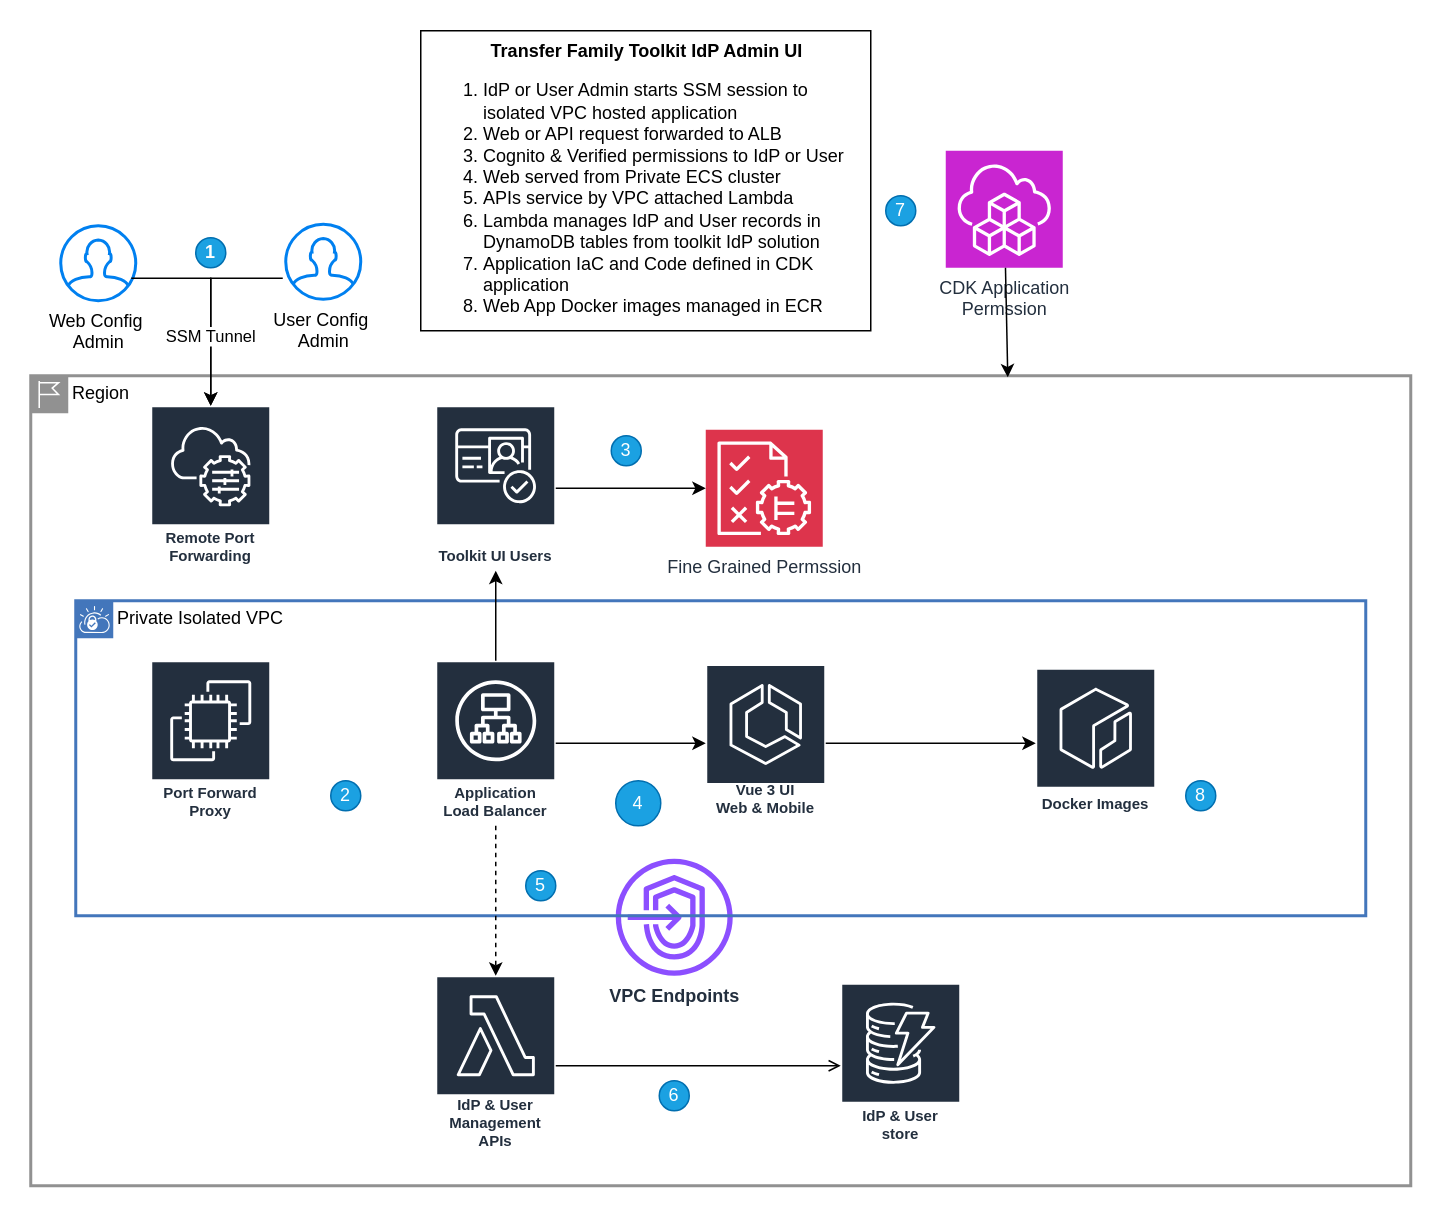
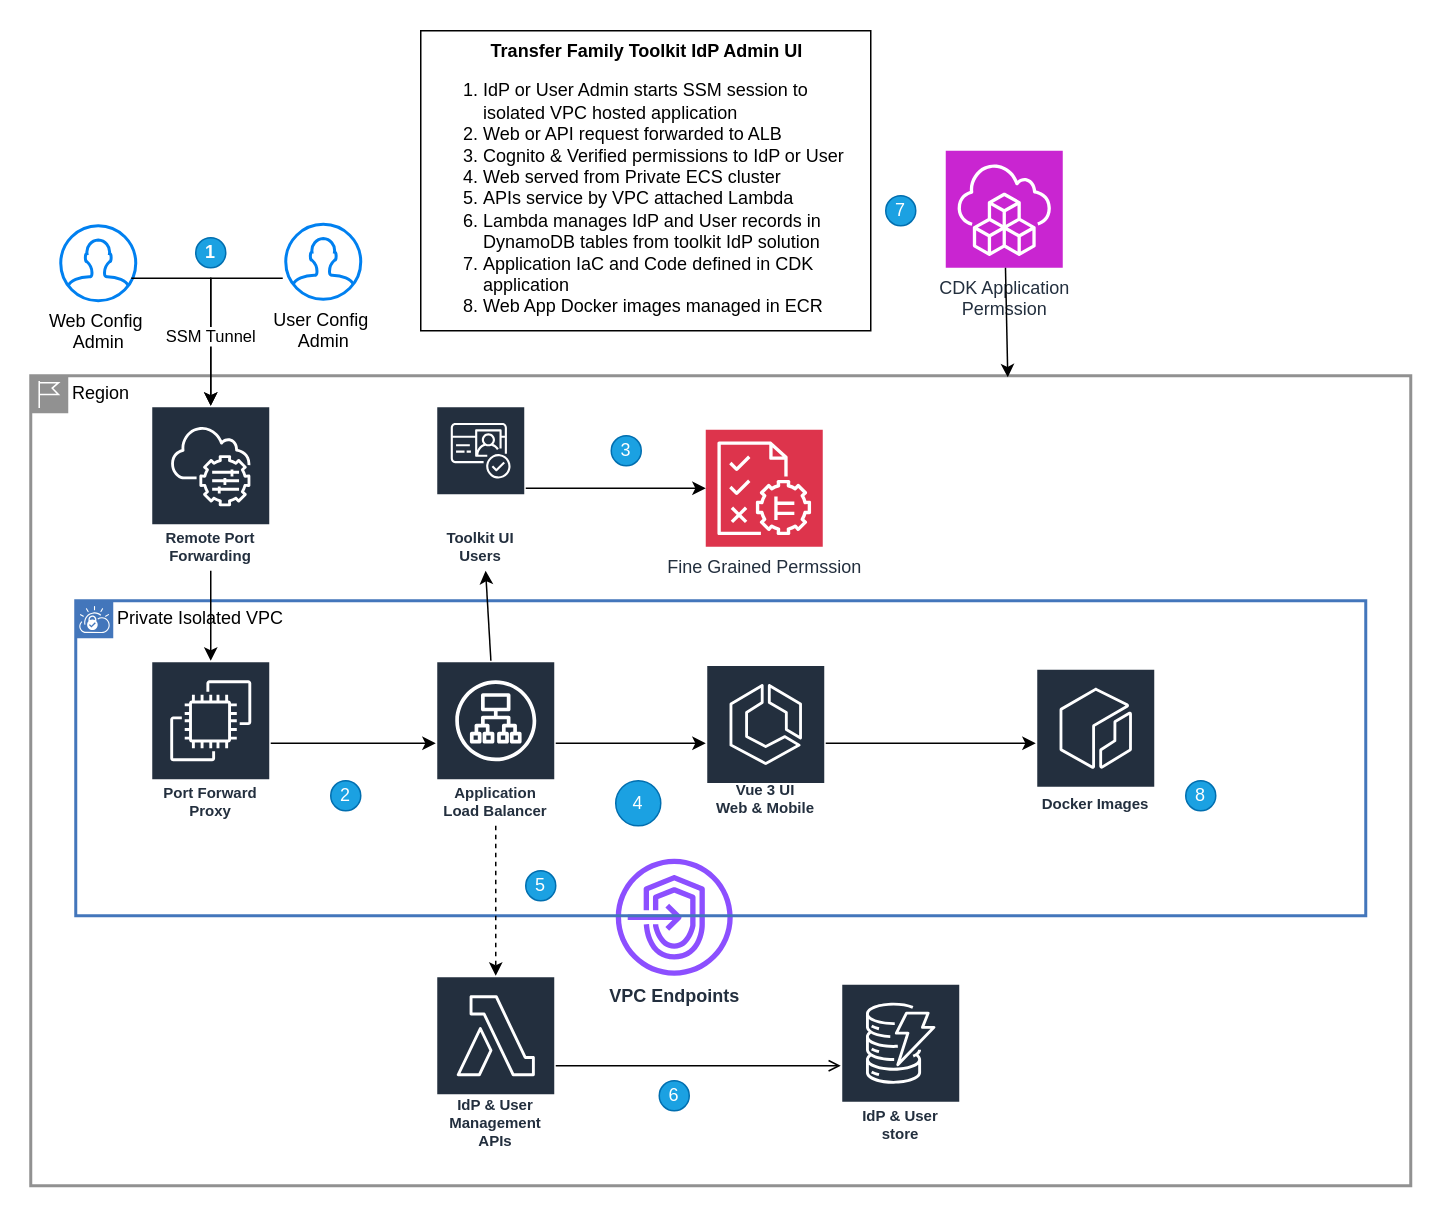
  <mxCell id="0" />
  <mxCell id="1" parent="0" />
  <mxCell id="2" value="Region" style="shape=mxgraph.ibm.box;prType=region;fontStyle=0;verticalAlign=top;align=left;spacingLeft=32;spacingTop=4;fillColor=none;rounded=0;whiteSpace=wrap;html=1;strokeColor=#919191;strokeWidth=2;dashed=0;container=1;spacing=-4;collapsible=0;expand=0;recursiveResize=0;" parent="1" vertex="1"><mxGeometry x="20" y="250" width="920" height="540" as="geometry" /></mxCell>
  <mxCell id="3" value="IdP &amp;amp; User Management APIs" style="sketch=0;outlineConnect=0;fontColor=#232F3E;gradientColor=none;strokeColor=#ffffff;fillColor=#232F3E;dashed=0;verticalLabelPosition=middle;verticalAlign=bottom;align=center;html=1;whiteSpace=wrap;fontSize=10;fontStyle=1;spacing=3;shape=mxgraph.aws4.productIcon;prIcon=mxgraph.aws4.lambda;" parent="2" vertex="1"><mxGeometry x="270" y="400" width="80" height="120" as="geometry" /></mxCell>
  <mxCell id="4" value="IdP &amp;amp; User store" style="sketch=0;outlineConnect=0;fontColor=#232F3E;gradientColor=none;strokeColor=#ffffff;fillColor=#232F3E;dashed=0;verticalLabelPosition=middle;verticalAlign=bottom;align=center;html=1;whiteSpace=wrap;fontSize=10;fontStyle=1;spacing=3;shape=mxgraph.aws4.productIcon;prIcon=mxgraph.aws4.dynamodb;" parent="2" vertex="1"><mxGeometry x="540" y="405" width="80" height="110" as="geometry" /></mxCell>
  <mxCell id="5" value="" style="endArrow=open;html=1;rounded=0;" parent="2" source="3" target="4" edge="1"><mxGeometry width="50" height="50" relative="1" as="geometry"><mxPoint x="650" y="300" as="sourcePoint" /><mxPoint x="700" y="250" as="targetPoint" /></mxGeometry></mxCell>
  <mxCell id="6" value="Remote Port Forwarding" style="sketch=0;outlineConnect=0;fontColor=#232F3E;gradientColor=none;strokeColor=#ffffff;fillColor=#232F3E;dashed=0;verticalLabelPosition=middle;verticalAlign=bottom;align=center;html=1;whiteSpace=wrap;fontSize=10;fontStyle=1;spacing=3;shape=mxgraph.aws4.productIcon;prIcon=mxgraph.aws4.systems_manager;" parent="2" vertex="1"><mxGeometry x="80" y="20" width="80" height="110" as="geometry" /></mxCell>
- <mxCell id="7" value="Toolkit UI Users" style="sketch=0;outlineConnect=0;fontColor=#232F3E;gradientColor=none;strokeColor=#ffffff;fillColor=#232F3E;dashed=0;verticalLabelPosition=middle;verticalAlign=bottom;align=center;html=1;whiteSpace=wrap;fontSize=10;fontStyle=1;spacing=3;shape=mxgraph.aws4.productIcon;prIcon=mxgraph.aws4.cognito;" parent="2" vertex="1"><mxGeometry x="270" y="20" width="80" height="110" as="geometry" /></mxCell>
+ <mxCell id="7" value="Toolkit UI Users" style="sketch=0;outlineConnect=0;fontColor=#232F3E;gradientColor=none;strokeColor=#ffffff;fillColor=#232F3E;dashed=0;verticalLabelPosition=middle;verticalAlign=bottom;align=center;html=1;whiteSpace=wrap;fontSize=10;fontStyle=1;spacing=3;shape=mxgraph.aws4.productIcon;prIcon=mxgraph.aws4.cognito;" parent="2" vertex="1"><mxGeometry x="270" y="20" width="60" height="110" as="geometry" /></mxCell>
  <mxCell id="8" value="Fine Grained Permssion" style="sketch=0;points=[[0,0,0],[0.25,0,0],[0.5,0,0],[0.75,0,0],[1,0,0],[0,1,0],[0.25,1,0],[0.5,1,0],[0.75,1,0],[1,1,0],[0,0.25,0],[0,0.5,0],[0,0.75,0],[1,0.25,0],[1,0.5,0],[1,0.75,0]];outlineConnect=0;fontColor=#232F3E;fillColor=#DD344C;strokeColor=#ffffff;dashed=0;verticalLabelPosition=bottom;verticalAlign=top;align=center;html=1;fontSize=12;fontStyle=0;aspect=fixed;shape=mxgraph.aws4.resourceIcon;resIcon=mxgraph.aws4.verified_permissions;" parent="2" vertex="1"><mxGeometry x="450" y="36" width="78" height="78" as="geometry" /></mxCell>
  <mxCell id="9" value="" style="endArrow=classic;html=1;rounded=0;" parent="2" source="7" target="8" edge="1"><mxGeometry width="50" height="50" relative="1" as="geometry"><mxPoint x="650" y="350" as="sourcePoint" /><mxPoint x="700" y="300" as="targetPoint" /></mxGeometry></mxCell>
  <mxCell id="10" value="6" style="ellipse;whiteSpace=wrap;html=1;aspect=fixed;fillColor=#1ba1e2;fontColor=#ffffff;strokeColor=#006EAF;" parent="2" vertex="1"><mxGeometry x="419" y="470" width="20" height="20" as="geometry" /></mxCell>
  <mxCell id="11" value="&lt;b&gt;VPC Endpoints&lt;/b&gt;" style="sketch=0;outlineConnect=0;fontColor=#232F3E;gradientColor=none;fillColor=#8C4FFF;strokeColor=none;dashed=0;verticalLabelPosition=bottom;verticalAlign=top;align=center;html=1;fontSize=12;fontStyle=0;aspect=fixed;pointerEvents=1;shape=mxgraph.aws4.endpoints;" parent="2" vertex="1"><mxGeometry x="390" y="322" width="78" height="78" as="geometry" /></mxCell>
  <mxCell id="12" value="3" style="ellipse;whiteSpace=wrap;html=1;aspect=fixed;fillColor=#1ba1e2;fontColor=#ffffff;strokeColor=#006EAF;" parent="2" vertex="1"><mxGeometry x="387" y="40" width="20" height="20" as="geometry" /></mxCell>
  <mxCell id="13" value="Private Isolated VPC" style="shape=mxgraph.ibm.box;prType=vpc;fontStyle=0;verticalAlign=top;align=left;spacingLeft=32;spacingTop=4;fillColor=none;rounded=0;whiteSpace=wrap;html=1;strokeColor=#4376BB;strokeWidth=2;dashed=0;container=1;spacing=-4;collapsible=0;expand=0;recursiveResize=0;" parent="1" vertex="1"><mxGeometry x="50" y="400" width="860" height="210" as="geometry" /></mxCell>
  <mxCell id="14" value="Port Forward Proxy" style="sketch=0;outlineConnect=0;fontColor=#232F3E;gradientColor=none;strokeColor=#ffffff;fillColor=#232F3E;dashed=0;verticalLabelPosition=middle;verticalAlign=bottom;align=center;html=1;whiteSpace=wrap;fontSize=10;fontStyle=1;spacing=3;shape=mxgraph.aws4.productIcon;prIcon=mxgraph.aws4.ec2;" parent="13" vertex="1"><mxGeometry x="50" y="40" width="80" height="110" as="geometry" /></mxCell>
  <mxCell id="15" value="Vue 3 UI&lt;br&gt;Web &amp;amp; Mobile" style="sketch=0;outlineConnect=0;fontColor=#232F3E;gradientColor=none;strokeColor=#ffffff;fillColor=#232F3E;dashed=0;verticalLabelPosition=middle;verticalAlign=bottom;align=center;html=1;whiteSpace=wrap;fontSize=10;fontStyle=1;spacing=3;shape=mxgraph.aws4.productIcon;prIcon=mxgraph.aws4.ecs;" parent="13" vertex="1"><mxGeometry x="420" y="42.5" width="80" height="105" as="geometry" /></mxCell>
  <mxCell id="16" value="Application Load Balancer" style="sketch=0;outlineConnect=0;fontColor=#232F3E;gradientColor=none;strokeColor=#ffffff;fillColor=#232F3E;dashed=0;verticalLabelPosition=middle;verticalAlign=bottom;align=center;html=1;whiteSpace=wrap;fontSize=10;fontStyle=1;spacing=3;shape=mxgraph.aws4.productIcon;prIcon=mxgraph.aws4.application_load_balancer;" parent="13" vertex="1"><mxGeometry x="240" y="40" width="80" height="110" as="geometry" /></mxCell>
+ <mxCell id="17" value="" style="endArrow=classic;html=1;rounded=0;" parent="13" source="14" target="16" edge="1"><mxGeometry width="50" height="50" relative="1" as="geometry"><mxPoint x="620" y="260" as="sourcePoint" /><mxPoint x="670" y="210" as="targetPoint" /></mxGeometry></mxCell>
  <mxCell id="18" value="" style="endArrow=classic;html=1;rounded=0;" parent="13" source="16" target="15" edge="1"><mxGeometry width="50" height="50" relative="1" as="geometry"><mxPoint x="620" y="260" as="sourcePoint" /><mxPoint x="670" y="210" as="targetPoint" /></mxGeometry></mxCell>
  <mxCell id="19" value="Docker Images" style="sketch=0;outlineConnect=0;fontColor=#232F3E;gradientColor=none;strokeColor=#ffffff;fillColor=#232F3E;dashed=0;verticalLabelPosition=middle;verticalAlign=bottom;align=center;html=1;whiteSpace=wrap;fontSize=10;fontStyle=1;spacing=3;shape=mxgraph.aws4.productIcon;prIcon=mxgraph.aws4.ecr;" parent="13" vertex="1"><mxGeometry x="640" y="45" width="80" height="100" as="geometry" /></mxCell>
  <mxCell id="20" value="" style="endArrow=classic;html=1;rounded=0;" parent="13" source="15" target="19" edge="1"><mxGeometry width="50" height="50" relative="1" as="geometry"><mxPoint x="620" y="260" as="sourcePoint" /><mxPoint x="670" y="210" as="targetPoint" /></mxGeometry></mxCell>
  <mxCell id="21" value="2" style="ellipse;whiteSpace=wrap;html=1;aspect=fixed;fillColor=#1ba1e2;fontColor=#ffffff;strokeColor=#006EAF;" parent="13" vertex="1"><mxGeometry x="170" y="120" width="20" height="20" as="geometry" /></mxCell>
  <mxCell id="22" value="4" style="ellipse;whiteSpace=wrap;html=1;aspect=fixed;fillColor=#1ba1e2;fontColor=#ffffff;strokeColor=#006EAF;" parent="13" vertex="1"><mxGeometry x="360" y="120" width="30" height="30" as="geometry" /></mxCell>
  <mxCell id="23" value="5" style="ellipse;whiteSpace=wrap;html=1;aspect=fixed;fillColor=#1ba1e2;fontColor=#ffffff;strokeColor=#006EAF;" parent="13" vertex="1"><mxGeometry x="300" y="180" width="20" height="20" as="geometry" /></mxCell>
  <mxCell id="24" value="8" style="ellipse;whiteSpace=wrap;html=1;aspect=fixed;fillColor=#1ba1e2;fontColor=#ffffff;strokeColor=#006EAF;" parent="13" vertex="1"><mxGeometry x="740" y="120" width="20" height="20" as="geometry" /></mxCell>
  <mxCell id="25" value="" style="endArrow=classic;html=1;rounded=0;dashed=1;" parent="1" source="16" target="3" edge="1"><mxGeometry width="50" height="50" relative="1" as="geometry"><mxPoint x="670" y="660" as="sourcePoint" /><mxPoint x="720" y="610" as="targetPoint" /></mxGeometry></mxCell>
+ <mxCell id="26" value="" style="endArrow=classic;html=1;rounded=0;" parent="1" source="6" target="14" edge="1"><mxGeometry width="50" height="50" relative="1" as="geometry"><mxPoint x="670" y="520" as="sourcePoint" /><mxPoint x="720" y="470" as="targetPoint" /></mxGeometry></mxCell>
  <mxCell id="27" value="Web Config&amp;nbsp;&lt;div&gt;Admin&lt;/div&gt;" style="html=1;verticalLabelPosition=bottom;align=center;labelBackgroundColor=#ffffff;verticalAlign=top;strokeWidth=2;strokeColor=#0080F0;shadow=0;dashed=0;shape=mxgraph.ios7.icons.user;" parent="1" vertex="1"><mxGeometry x="40" y="150" width="50" height="50" as="geometry" /></mxCell>
  <mxCell id="28" value="User Config&amp;nbsp;&lt;div&gt;Admin&lt;/div&gt;" style="html=1;verticalLabelPosition=bottom;align=center;labelBackgroundColor=#ffffff;verticalAlign=top;strokeWidth=2;strokeColor=#0080F0;shadow=0;dashed=0;shape=mxgraph.ios7.icons.user;" parent="1" vertex="1"><mxGeometry x="190" y="149" width="50" height="50" as="geometry" /></mxCell>
  <mxCell id="29" value="" style="endArrow=classic;html=1;rounded=0;exitX=-0.04;exitY=0.72;exitDx=0;exitDy=0;exitPerimeter=0;edgeStyle=orthogonalEdgeStyle;" parent="1" source="28" target="6" edge="1"><mxGeometry width="50" height="50" relative="1" as="geometry"><mxPoint x="670" y="710" as="sourcePoint" /><mxPoint x="720" y="660" as="targetPoint" /></mxGeometry></mxCell>
  <mxCell id="30" value="" style="endArrow=classic;html=1;rounded=0;exitX=0.94;exitY=0.7;exitDx=0;exitDy=0;exitPerimeter=0;edgeStyle=orthogonalEdgeStyle;" parent="1" source="27" target="6" edge="1"><mxGeometry width="50" height="50" relative="1" as="geometry"><mxPoint x="670" y="710" as="sourcePoint" /><mxPoint x="720" y="660" as="targetPoint" /></mxGeometry></mxCell>
  <mxCell id="31" value="SSM Tunnel" style="edgeLabel;html=1;align=center;verticalAlign=middle;resizable=0;points=[];" parent="30" vertex="1" connectable="0"><mxGeometry x="0.319" y="-1" relative="1" as="geometry"><mxPoint as="offset" /></mxGeometry></mxCell>
  <mxCell id="32" value="CDK Application&lt;div&gt;Permssion&lt;/div&gt;" style="sketch=0;points=[[0,0,0],[0.25,0,0],[0.5,0,0],[0.75,0,0],[1,0,0],[0,1,0],[0.25,1,0],[0.5,1,0],[0.75,1,0],[1,1,0],[0,0.25,0],[0,0.5,0],[0,0.75,0],[1,0.25,0],[1,0.5,0],[1,0.75,0]];outlineConnect=0;fontColor=#232F3E;fillColor=#C925D1;strokeColor=#ffffff;dashed=0;verticalLabelPosition=bottom;verticalAlign=top;align=center;html=1;fontSize=12;fontStyle=0;aspect=fixed;shape=mxgraph.aws4.resourceIcon;resIcon=mxgraph.aws4.cloud_development_kit;" parent="1" vertex="1"><mxGeometry x="630" y="100" width="78" height="78" as="geometry" /></mxCell>
  <mxCell id="33" value="" style="endArrow=classic;html=1;rounded=0;entryX=0.708;entryY=0.002;entryDx=0;entryDy=0;entryPerimeter=0;" parent="1" source="32" target="2" edge="1"><mxGeometry width="50" height="50" relative="1" as="geometry"><mxPoint x="670" y="710" as="sourcePoint" /><mxPoint x="941" y="468" as="targetPoint" /></mxGeometry></mxCell>
  <mxCell id="34" value="" style="endArrow=classic;html=1;rounded=0;" parent="1" source="16" target="7" edge="1"><mxGeometry width="50" height="50" relative="1" as="geometry"><mxPoint x="670" y="600" as="sourcePoint" /><mxPoint x="720" y="550" as="targetPoint" /></mxGeometry></mxCell>
  <mxCell id="35" value="&lt;b&gt;1&lt;/b&gt;" style="ellipse;whiteSpace=wrap;html=1;aspect=fixed;fillColor=#1ba1e2;fontColor=#ffffff;strokeColor=#006EAF;" parent="1" vertex="1"><mxGeometry x="130" y="158" width="20" height="20" as="geometry" /></mxCell>
  <mxCell id="36" value="7" style="ellipse;whiteSpace=wrap;html=1;aspect=fixed;fillColor=#1ba1e2;fontColor=#ffffff;strokeColor=#006EAF;" parent="1" vertex="1"><mxGeometry x="590" y="130" width="20" height="20" as="geometry" /></mxCell>
  <mxCell id="37" value="&lt;div style=&quot;text-align: center;&quot;&gt;&lt;b&gt;Transfer Family Toolkit IdP Admin UI&lt;/b&gt;&lt;/div&gt;&lt;ol&gt;&lt;li&gt;IdP or User Admin starts SSM session to isolated VPC hosted application&lt;/li&gt;&lt;li&gt;Web or API request forwarded to ALB&lt;/li&gt;&lt;li&gt;Cognito &amp;amp; Verified permissions to IdP or User&lt;/li&gt;&lt;li&gt;Web served from Private ECS cluster&lt;/li&gt;&lt;li&gt;APIs service by VPC attached Lambda&lt;/li&gt;&lt;li&gt;Lambda manages IdP and User records in DynamoDB tables from toolkit IdP solution&lt;/li&gt;&lt;li&gt;Application IaC and Code defined in CDK application&lt;/li&gt;&lt;li&gt;Web App Docker images managed in ECR&lt;/li&gt;&lt;/ol&gt;" style="rounded=0;whiteSpace=wrap;html=1;align=left;verticalAlign=top;" parent="1" vertex="1"><mxGeometry x="280" y="20" width="300" height="200" as="geometry" /></mxCell>
